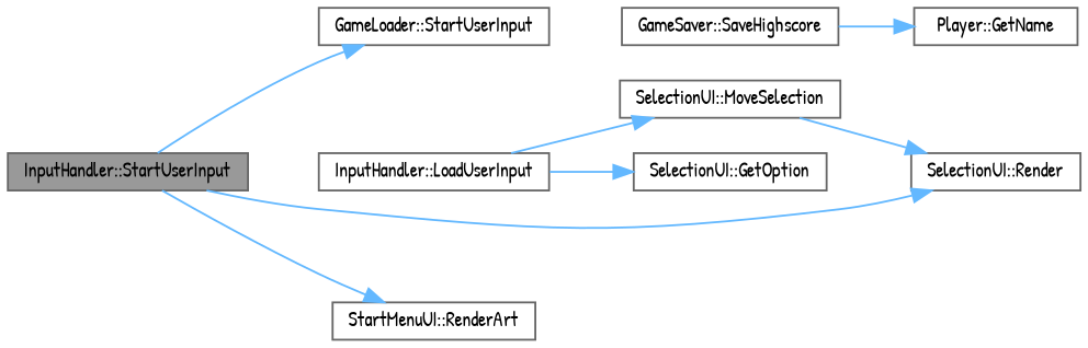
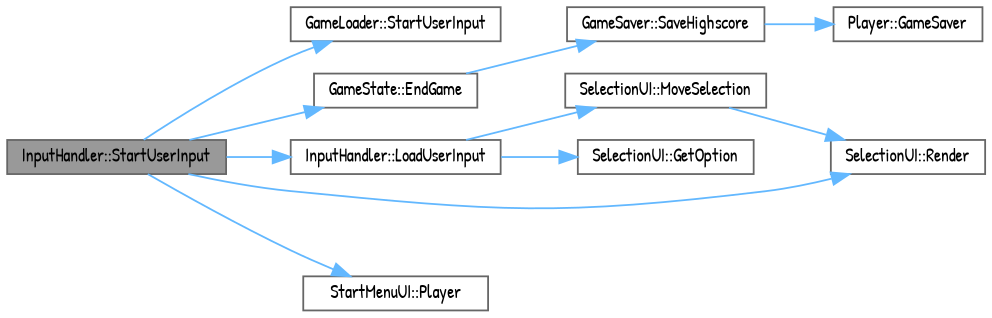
  digraph {
    fontname="Patrick Hand"
    rankdir=LR
    node [color=grey40 fillcolor=white fontname="Patrick Hand" fontsize=10 shape=box style=filled]
    edge [color=steelblue1 fontname="Patrick Hand" fontsize=10 labelfontname=Helvetica labelfontsize=10 style=solid]
    n1 [color=gray40 fillcolor=grey60 fontcolor=black height=0.2 label="InputHandler::StartUserInput" width=0.4]
    n2 [height=0.2 label="GameLoader::StartUserInput" width=0.4]
+   n3 [height=0.2 label="GameState::EndGame" width=0.4]
    n4 [height=0.2 label="InputHandler::LoadUserInput" width=0.4]
    n5 [height=0.2 label="SelectionUI::Render" width=0.4]
-   n6 [height=0.2 label="StartMenuUI::RenderArt" width=0.4]
+   n6 [height=0.2 label="StartMenuUI::Player" width=0.4]
    n7 [height=0.2 label="GameSaver::SaveHighscore" width=0.4]
    n8 [height=0.2 label="SelectionUI::MoveSelection" width=0.4]
    n9 [height=0.2 label="SelectionUI::GetOption" width=0.4]
-   n10 [height=0.2 label="Player::GetName" width=0.4]
+   n10 [height=0.2 label="Player::GameSaver" width=0.4]
    n1 -> n2
+   n1 -> n3
+   n1 -> n4
    n1 -> n5
    n1 -> n6
+   n3 -> n7
    n4 -> n8
    n4 -> n9
    n7 -> n10
    n8 -> n5
  }
